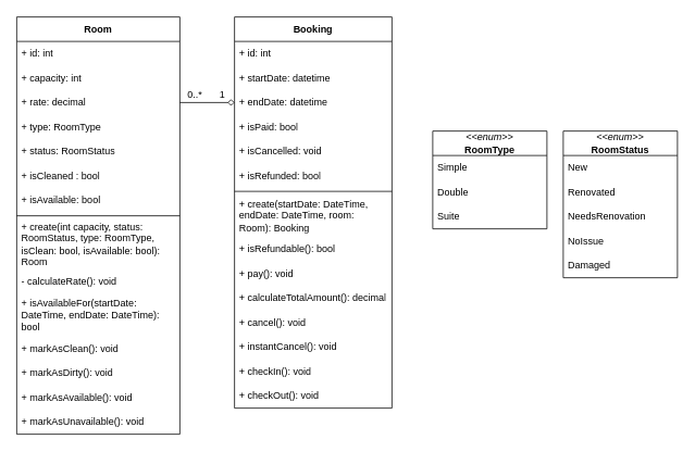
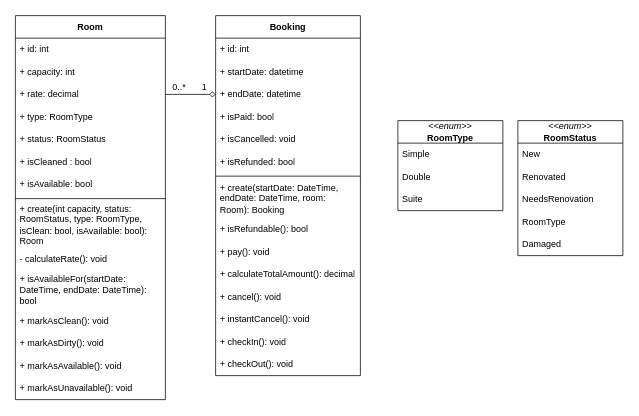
  <mxCell id="0" />
  <mxCell id="1" parent="0" />
  <mxCell id="2" value="&lt;b&gt;Room&lt;/b&gt;" style="swimlane;fontStyle=0;childLayout=stackLayout;horizontal=1;startSize=30;horizontalStack=0;resizeParent=1;resizeParentMax=0;resizeLast=0;collapsible=1;marginBottom=0;whiteSpace=wrap;html=1;" parent="1" vertex="1"><mxGeometry x="20" y="20" width="200" height="512" as="geometry" /></mxCell>
  <mxCell id="3" value="+ id: int" style="text;strokeColor=none;fillColor=none;align=left;verticalAlign=middle;spacingLeft=4;spacingRight=4;overflow=hidden;points=[[0,0.5],[1,0.5]];portConstraint=eastwest;rotatable=0;whiteSpace=wrap;html=1;" parent="2" vertex="1"><mxGeometry y="30" width="200" height="30" as="geometry" /></mxCell>
  <mxCell id="4" value="+ capacity: int" style="text;strokeColor=none;fillColor=none;align=left;verticalAlign=middle;spacingLeft=4;spacingRight=4;overflow=hidden;points=[[0,0.5],[1,0.5]];portConstraint=eastwest;rotatable=0;whiteSpace=wrap;html=1;" parent="2" vertex="1"><mxGeometry y="60" width="200" height="30" as="geometry" /></mxCell>
  <mxCell id="5" value="+ rate: decimal" style="text;strokeColor=none;fillColor=none;align=left;verticalAlign=middle;spacingLeft=4;spacingRight=4;overflow=hidden;points=[[0,0.5],[1,0.5]];portConstraint=eastwest;rotatable=0;whiteSpace=wrap;html=1;" parent="2" vertex="1"><mxGeometry y="90" width="200" height="30" as="geometry" /></mxCell>
  <mxCell id="6" value="+ type: RoomType" style="text;strokeColor=none;fillColor=none;align=left;verticalAlign=middle;spacingLeft=4;spacingRight=4;overflow=hidden;points=[[0,0.5],[1,0.5]];portConstraint=eastwest;rotatable=0;whiteSpace=wrap;html=1;" parent="2" vertex="1"><mxGeometry y="120" width="200" height="30" as="geometry" /></mxCell>
  <mxCell id="7" value="+ status: RoomStatus" style="text;strokeColor=none;fillColor=none;align=left;verticalAlign=middle;spacingLeft=4;spacingRight=4;overflow=hidden;points=[[0,0.5],[1,0.5]];portConstraint=eastwest;rotatable=0;whiteSpace=wrap;html=1;" parent="2" vertex="1"><mxGeometry y="150" width="200" height="30" as="geometry" /></mxCell>
  <mxCell id="8" value="+ isCleaned : bool" style="text;strokeColor=none;fillColor=none;align=left;verticalAlign=middle;spacingLeft=4;spacingRight=4;overflow=hidden;points=[[0,0.5],[1,0.5]];portConstraint=eastwest;rotatable=0;whiteSpace=wrap;html=1;" parent="2" vertex="1"><mxGeometry y="180" width="200" height="30" as="geometry" /></mxCell>
  <mxCell id="9" value="+ isAvailable: bool" style="text;strokeColor=none;fillColor=none;align=left;verticalAlign=middle;spacingLeft=4;spacingRight=4;overflow=hidden;points=[[0,0.5],[1,0.5]];portConstraint=eastwest;rotatable=0;whiteSpace=wrap;html=1;" vertex="1" parent="2"><mxGeometry y="210" width="200" height="30" as="geometry" /></mxCell>
  <mxCell id="10" value="" style="line;strokeWidth=1;fillColor=none;align=left;verticalAlign=middle;spacingTop=-1;spacingLeft=3;spacingRight=3;rotatable=0;labelPosition=right;points=[];portConstraint=eastwest;strokeColor=inherit;" vertex="1" parent="2"><mxGeometry y="240" width="200" height="8" as="geometry" /></mxCell>
  <mxCell id="11" value="+ create(int capacity, status: RoomStatus, type: RoomType, isClean: bool, isAvailable: bool): Room" style="text;strokeColor=none;fillColor=none;align=left;verticalAlign=middle;spacingLeft=4;spacingRight=4;overflow=hidden;points=[[0,0.5],[1,0.5]];portConstraint=eastwest;rotatable=0;whiteSpace=wrap;html=1;" vertex="1" parent="2"><mxGeometry y="248" width="200" height="62" as="geometry" /></mxCell>
  <mxCell id="12" value="- calculateRate(): void" style="text;strokeColor=none;fillColor=none;align=left;verticalAlign=middle;spacingLeft=4;spacingRight=4;overflow=hidden;points=[[0,0.5],[1,0.5]];portConstraint=eastwest;rotatable=0;whiteSpace=wrap;html=1;" parent="2" vertex="1"><mxGeometry y="310" width="200" height="30" as="geometry" /></mxCell>
  <mxCell id="13" value="+ isAvailableFor(startDate: DateTime, endDate: DateTime): bool" style="text;strokeColor=none;fillColor=none;align=left;verticalAlign=middle;spacingLeft=4;spacingRight=4;overflow=hidden;points=[[0,0.5],[1,0.5]];portConstraint=eastwest;rotatable=0;whiteSpace=wrap;html=1;" vertex="1" parent="2"><mxGeometry y="340" width="200" height="52" as="geometry" /></mxCell>
  <mxCell id="14" value="+ markAsClean(): void" style="text;strokeColor=none;fillColor=none;align=left;verticalAlign=middle;spacingLeft=4;spacingRight=4;overflow=hidden;points=[[0,0.5],[1,0.5]];portConstraint=eastwest;rotatable=0;whiteSpace=wrap;html=1;" vertex="1" parent="2"><mxGeometry y="392" width="200" height="30" as="geometry" /></mxCell>
  <mxCell id="15" value="+ markAsDirty(): void" style="text;strokeColor=none;fillColor=none;align=left;verticalAlign=middle;spacingLeft=4;spacingRight=4;overflow=hidden;points=[[0,0.5],[1,0.5]];portConstraint=eastwest;rotatable=0;whiteSpace=wrap;html=1;" vertex="1" parent="2"><mxGeometry y="422" width="200" height="30" as="geometry" /></mxCell>
  <mxCell id="16" value="+ markAsAvailable(): void" style="text;strokeColor=none;fillColor=none;align=left;verticalAlign=middle;spacingLeft=4;spacingRight=4;overflow=hidden;points=[[0,0.5],[1,0.5]];portConstraint=eastwest;rotatable=0;whiteSpace=wrap;html=1;" vertex="1" parent="2"><mxGeometry y="452" width="200" height="30" as="geometry" /></mxCell>
  <mxCell id="17" value="+ markAsUnavailable(): void" style="text;strokeColor=none;fillColor=none;align=left;verticalAlign=middle;spacingLeft=4;spacingRight=4;overflow=hidden;points=[[0,0.5],[1,0.5]];portConstraint=eastwest;rotatable=0;whiteSpace=wrap;html=1;" vertex="1" parent="2"><mxGeometry y="482" width="200" height="30" as="geometry" /></mxCell>
  <mxCell id="18" value="&lt;i&gt;&amp;lt;&amp;lt;enum&amp;gt;&amp;gt;&lt;/i&gt;&lt;b&gt;&lt;i&gt;&lt;br&gt;&lt;/i&gt;RoomType&lt;/b&gt;" style="swimlane;fontStyle=0;childLayout=stackLayout;horizontal=1;startSize=30;horizontalStack=0;resizeParent=1;resizeParentMax=0;resizeLast=0;collapsible=1;marginBottom=0;whiteSpace=wrap;html=1;" parent="1" vertex="1"><mxGeometry x="530" y="160" width="140" height="120" as="geometry" /></mxCell>
  <mxCell id="19" value="Simple" style="text;strokeColor=none;fillColor=none;align=left;verticalAlign=middle;spacingLeft=4;spacingRight=4;overflow=hidden;points=[[0,0.5],[1,0.5]];portConstraint=eastwest;rotatable=0;whiteSpace=wrap;html=1;" parent="18" vertex="1"><mxGeometry y="30" width="140" height="30" as="geometry" /></mxCell>
  <mxCell id="20" value="Double" style="text;strokeColor=none;fillColor=none;align=left;verticalAlign=middle;spacingLeft=4;spacingRight=4;overflow=hidden;points=[[0,0.5],[1,0.5]];portConstraint=eastwest;rotatable=0;whiteSpace=wrap;html=1;" parent="18" vertex="1"><mxGeometry y="60" width="140" height="30" as="geometry" /></mxCell>
  <mxCell id="21" value="Suite" style="text;strokeColor=none;fillColor=none;align=left;verticalAlign=middle;spacingLeft=4;spacingRight=4;overflow=hidden;points=[[0,0.5],[1,0.5]];portConstraint=eastwest;rotatable=0;whiteSpace=wrap;html=1;" parent="18" vertex="1"><mxGeometry y="90" width="140" height="30" as="geometry" /></mxCell>
  <mxCell id="22" value="&lt;i&gt;&amp;lt;&amp;lt;enum&amp;gt;&amp;gt;&lt;/i&gt;&lt;b&gt;&lt;i&gt;&lt;br&gt;&lt;/i&gt;RoomStatus&lt;/b&gt;" style="swimlane;fontStyle=0;childLayout=stackLayout;horizontal=1;startSize=30;horizontalStack=0;resizeParent=1;resizeParentMax=0;resizeLast=0;collapsible=1;marginBottom=0;whiteSpace=wrap;html=1;" parent="1" vertex="1"><mxGeometry x="690" y="160" width="140" height="180" as="geometry" /></mxCell>
  <mxCell id="23" value="New" style="text;strokeColor=none;fillColor=none;align=left;verticalAlign=middle;spacingLeft=4;spacingRight=4;overflow=hidden;points=[[0,0.5],[1,0.5]];portConstraint=eastwest;rotatable=0;whiteSpace=wrap;html=1;" parent="22" vertex="1"><mxGeometry y="30" width="140" height="30" as="geometry" /></mxCell>
  <mxCell id="24" value="Renovated" style="text;strokeColor=none;fillColor=none;align=left;verticalAlign=middle;spacingLeft=4;spacingRight=4;overflow=hidden;points=[[0,0.5],[1,0.5]];portConstraint=eastwest;rotatable=0;whiteSpace=wrap;html=1;" parent="22" vertex="1"><mxGeometry y="60" width="140" height="30" as="geometry" /></mxCell>
  <mxCell id="25" value="NeedsRenovation" style="text;strokeColor=none;fillColor=none;align=left;verticalAlign=middle;spacingLeft=4;spacingRight=4;overflow=hidden;points=[[0,0.5],[1,0.5]];portConstraint=eastwest;rotatable=0;whiteSpace=wrap;html=1;" parent="22" vertex="1"><mxGeometry y="90" width="140" height="30" as="geometry" /></mxCell>
- <mxCell id="26" value="NoIssue" style="text;strokeColor=none;fillColor=none;align=left;verticalAlign=middle;spacingLeft=4;spacingRight=4;overflow=hidden;points=[[0,0.5],[1,0.5]];portConstraint=eastwest;rotatable=0;whiteSpace=wrap;html=1;" parent="22" vertex="1"><mxGeometry y="120" width="140" height="30" as="geometry" /></mxCell>
+ <mxCell id="26" value="RoomType" style="text;strokeColor=none;fillColor=none;align=left;verticalAlign=middle;spacingLeft=4;spacingRight=4;overflow=hidden;points=[[0,0.5],[1,0.5]];portConstraint=eastwest;rotatable=0;whiteSpace=wrap;html=1;" parent="22" vertex="1"><mxGeometry y="120" width="140" height="30" as="geometry" /></mxCell>
  <mxCell id="27" value="Damaged" style="text;strokeColor=none;fillColor=none;align=left;verticalAlign=middle;spacingLeft=4;spacingRight=4;overflow=hidden;points=[[0,0.5],[1,0.5]];portConstraint=eastwest;rotatable=0;whiteSpace=wrap;html=1;" parent="22" vertex="1"><mxGeometry y="150" width="140" height="30" as="geometry" /></mxCell>
  <mxCell id="28" value="&lt;b&gt;Booking&lt;/b&gt;" style="swimlane;fontStyle=0;childLayout=stackLayout;horizontal=1;startSize=30;horizontalStack=0;resizeParent=1;resizeParentMax=0;resizeLast=0;collapsible=1;marginBottom=0;whiteSpace=wrap;html=1;" parent="1" vertex="1"><mxGeometry x="287" y="20" width="193" height="480" as="geometry" /></mxCell>
  <mxCell id="29" value="+ id: int" style="text;strokeColor=none;fillColor=none;align=left;verticalAlign=middle;spacingLeft=4;spacingRight=4;overflow=hidden;points=[[0,0.5],[1,0.5]];portConstraint=eastwest;rotatable=0;whiteSpace=wrap;html=1;" parent="28" vertex="1"><mxGeometry y="30" width="193" height="30" as="geometry" /></mxCell>
  <mxCell id="30" value="+ startDate: datetime" style="text;strokeColor=none;fillColor=none;align=left;verticalAlign=middle;spacingLeft=4;spacingRight=4;overflow=hidden;points=[[0,0.5],[1,0.5]];portConstraint=eastwest;rotatable=0;whiteSpace=wrap;html=1;" parent="28" vertex="1"><mxGeometry y="60" width="193" height="30" as="geometry" /></mxCell>
  <mxCell id="31" value="+ endDate: datetime" style="text;strokeColor=none;fillColor=none;align=left;verticalAlign=middle;spacingLeft=4;spacingRight=4;overflow=hidden;points=[[0,0.5],[1,0.5]];portConstraint=eastwest;rotatable=0;whiteSpace=wrap;html=1;" parent="28" vertex="1"><mxGeometry y="90" width="193" height="30" as="geometry" /></mxCell>
  <mxCell id="32" value="+ isPaid: bool" style="text;strokeColor=none;fillColor=none;align=left;verticalAlign=middle;spacingLeft=4;spacingRight=4;overflow=hidden;points=[[0,0.5],[1,0.5]];portConstraint=eastwest;rotatable=0;whiteSpace=wrap;html=1;" parent="28" vertex="1"><mxGeometry y="120" width="193" height="30" as="geometry" /></mxCell>
  <mxCell id="33" value="+ isCancelled: void" style="text;strokeColor=none;fillColor=none;align=left;verticalAlign=middle;spacingLeft=4;spacingRight=4;overflow=hidden;points=[[0,0.5],[1,0.5]];portConstraint=eastwest;rotatable=0;whiteSpace=wrap;html=1;" parent="28" vertex="1"><mxGeometry y="150" width="193" height="30" as="geometry" /></mxCell>
  <mxCell id="34" value="+ isRefunded: bool" style="text;strokeColor=none;fillColor=none;align=left;verticalAlign=middle;spacingLeft=4;spacingRight=4;overflow=hidden;points=[[0,0.5],[1,0.5]];portConstraint=eastwest;rotatable=0;whiteSpace=wrap;html=1;" parent="28" vertex="1"><mxGeometry y="180" width="193" height="30" as="geometry" /></mxCell>
  <mxCell id="35" value="" style="line;strokeWidth=1;fillColor=none;align=left;verticalAlign=middle;spacingTop=-1;spacingLeft=3;spacingRight=3;rotatable=0;labelPosition=right;points=[];portConstraint=eastwest;strokeColor=inherit;" vertex="1" parent="28"><mxGeometry y="210" width="193" height="8" as="geometry" /></mxCell>
  <mxCell id="36" value="+ create(startDate: DateTime, endDate: DateTime, room: Room): Booking" style="text;strokeColor=none;fillColor=none;align=left;verticalAlign=middle;spacingLeft=4;spacingRight=4;overflow=hidden;points=[[0,0.5],[1,0.5]];portConstraint=eastwest;rotatable=0;whiteSpace=wrap;html=1;" vertex="1" parent="28"><mxGeometry y="218" width="193" height="52" as="geometry" /></mxCell>
  <mxCell id="37" value="+ isRefundable(): bool" style="text;strokeColor=none;fillColor=none;align=left;verticalAlign=middle;spacingLeft=4;spacingRight=4;overflow=hidden;points=[[0,0.5],[1,0.5]];portConstraint=eastwest;rotatable=0;whiteSpace=wrap;html=1;" vertex="1" parent="28"><mxGeometry y="270" width="193" height="30" as="geometry" /></mxCell>
  <mxCell id="38" value="+ pay(): void" style="text;strokeColor=none;fillColor=none;align=left;verticalAlign=middle;spacingLeft=4;spacingRight=4;overflow=hidden;points=[[0,0.5],[1,0.5]];portConstraint=eastwest;rotatable=0;whiteSpace=wrap;html=1;" vertex="1" parent="28"><mxGeometry y="300" width="193" height="30" as="geometry" /></mxCell>
  <mxCell id="39" value="+ calculateTotalAmount(): decimal" style="text;strokeColor=none;fillColor=none;align=left;verticalAlign=middle;spacingLeft=4;spacingRight=4;overflow=hidden;points=[[0,0.5],[1,0.5]];portConstraint=eastwest;rotatable=0;whiteSpace=wrap;html=1;" vertex="1" parent="28"><mxGeometry y="330" width="193" height="30" as="geometry" /></mxCell>
  <mxCell id="40" value="+ cancel(): void" style="text;strokeColor=none;fillColor=none;align=left;verticalAlign=middle;spacingLeft=4;spacingRight=4;overflow=hidden;points=[[0,0.5],[1,0.5]];portConstraint=eastwest;rotatable=0;whiteSpace=wrap;html=1;" vertex="1" parent="28"><mxGeometry y="360" width="193" height="30" as="geometry" /></mxCell>
  <mxCell id="41" value="+ instantCancel(): void" style="text;strokeColor=none;fillColor=none;align=left;verticalAlign=middle;spacingLeft=4;spacingRight=4;overflow=hidden;points=[[0,0.5],[1,0.5]];portConstraint=eastwest;rotatable=0;whiteSpace=wrap;html=1;" vertex="1" parent="28"><mxGeometry y="390" width="193" height="30" as="geometry" /></mxCell>
  <mxCell id="42" value="+ checkIn(): void" style="text;strokeColor=none;fillColor=none;align=left;verticalAlign=middle;spacingLeft=4;spacingRight=4;overflow=hidden;points=[[0,0.5],[1,0.5]];portConstraint=eastwest;rotatable=0;whiteSpace=wrap;html=1;" vertex="1" parent="28"><mxGeometry y="420" width="193" height="30" as="geometry" /></mxCell>
  <mxCell id="43" value="+ checkOut(): void" style="text;strokeColor=none;fillColor=none;align=left;verticalAlign=middle;spacingLeft=4;spacingRight=4;overflow=hidden;points=[[0,0.5],[1,0.5]];portConstraint=eastwest;rotatable=0;whiteSpace=wrap;html=1;" vertex="1" parent="28"><mxGeometry y="450" width="193" height="30" as="geometry" /></mxCell>
  <mxCell id="44" style="edgeStyle=orthogonalEdgeStyle;rounded=0;orthogonalLoop=1;jettySize=auto;html=1;entryX=0;entryY=0.5;entryDx=0;entryDy=0;endArrow=diamond;endFill=0;" parent="1" source="5" target="31" edge="1"><mxGeometry relative="1" as="geometry" /></mxCell>
  <mxCell id="45" value="1" style="text;html=1;align=center;verticalAlign=middle;resizable=0;points=[];autosize=1;strokeColor=none;fillColor=none;" parent="1" vertex="1"><mxGeometry x="257" y="100" width="30" height="30" as="geometry" /></mxCell>
  <mxCell id="46" value="0..*" style="text;html=1;align=center;verticalAlign=middle;resizable=0;points=[];autosize=1;strokeColor=none;fillColor=none;" parent="1" vertex="1"><mxGeometry x="218" y="100" width="40" height="30" as="geometry" /></mxCell>
